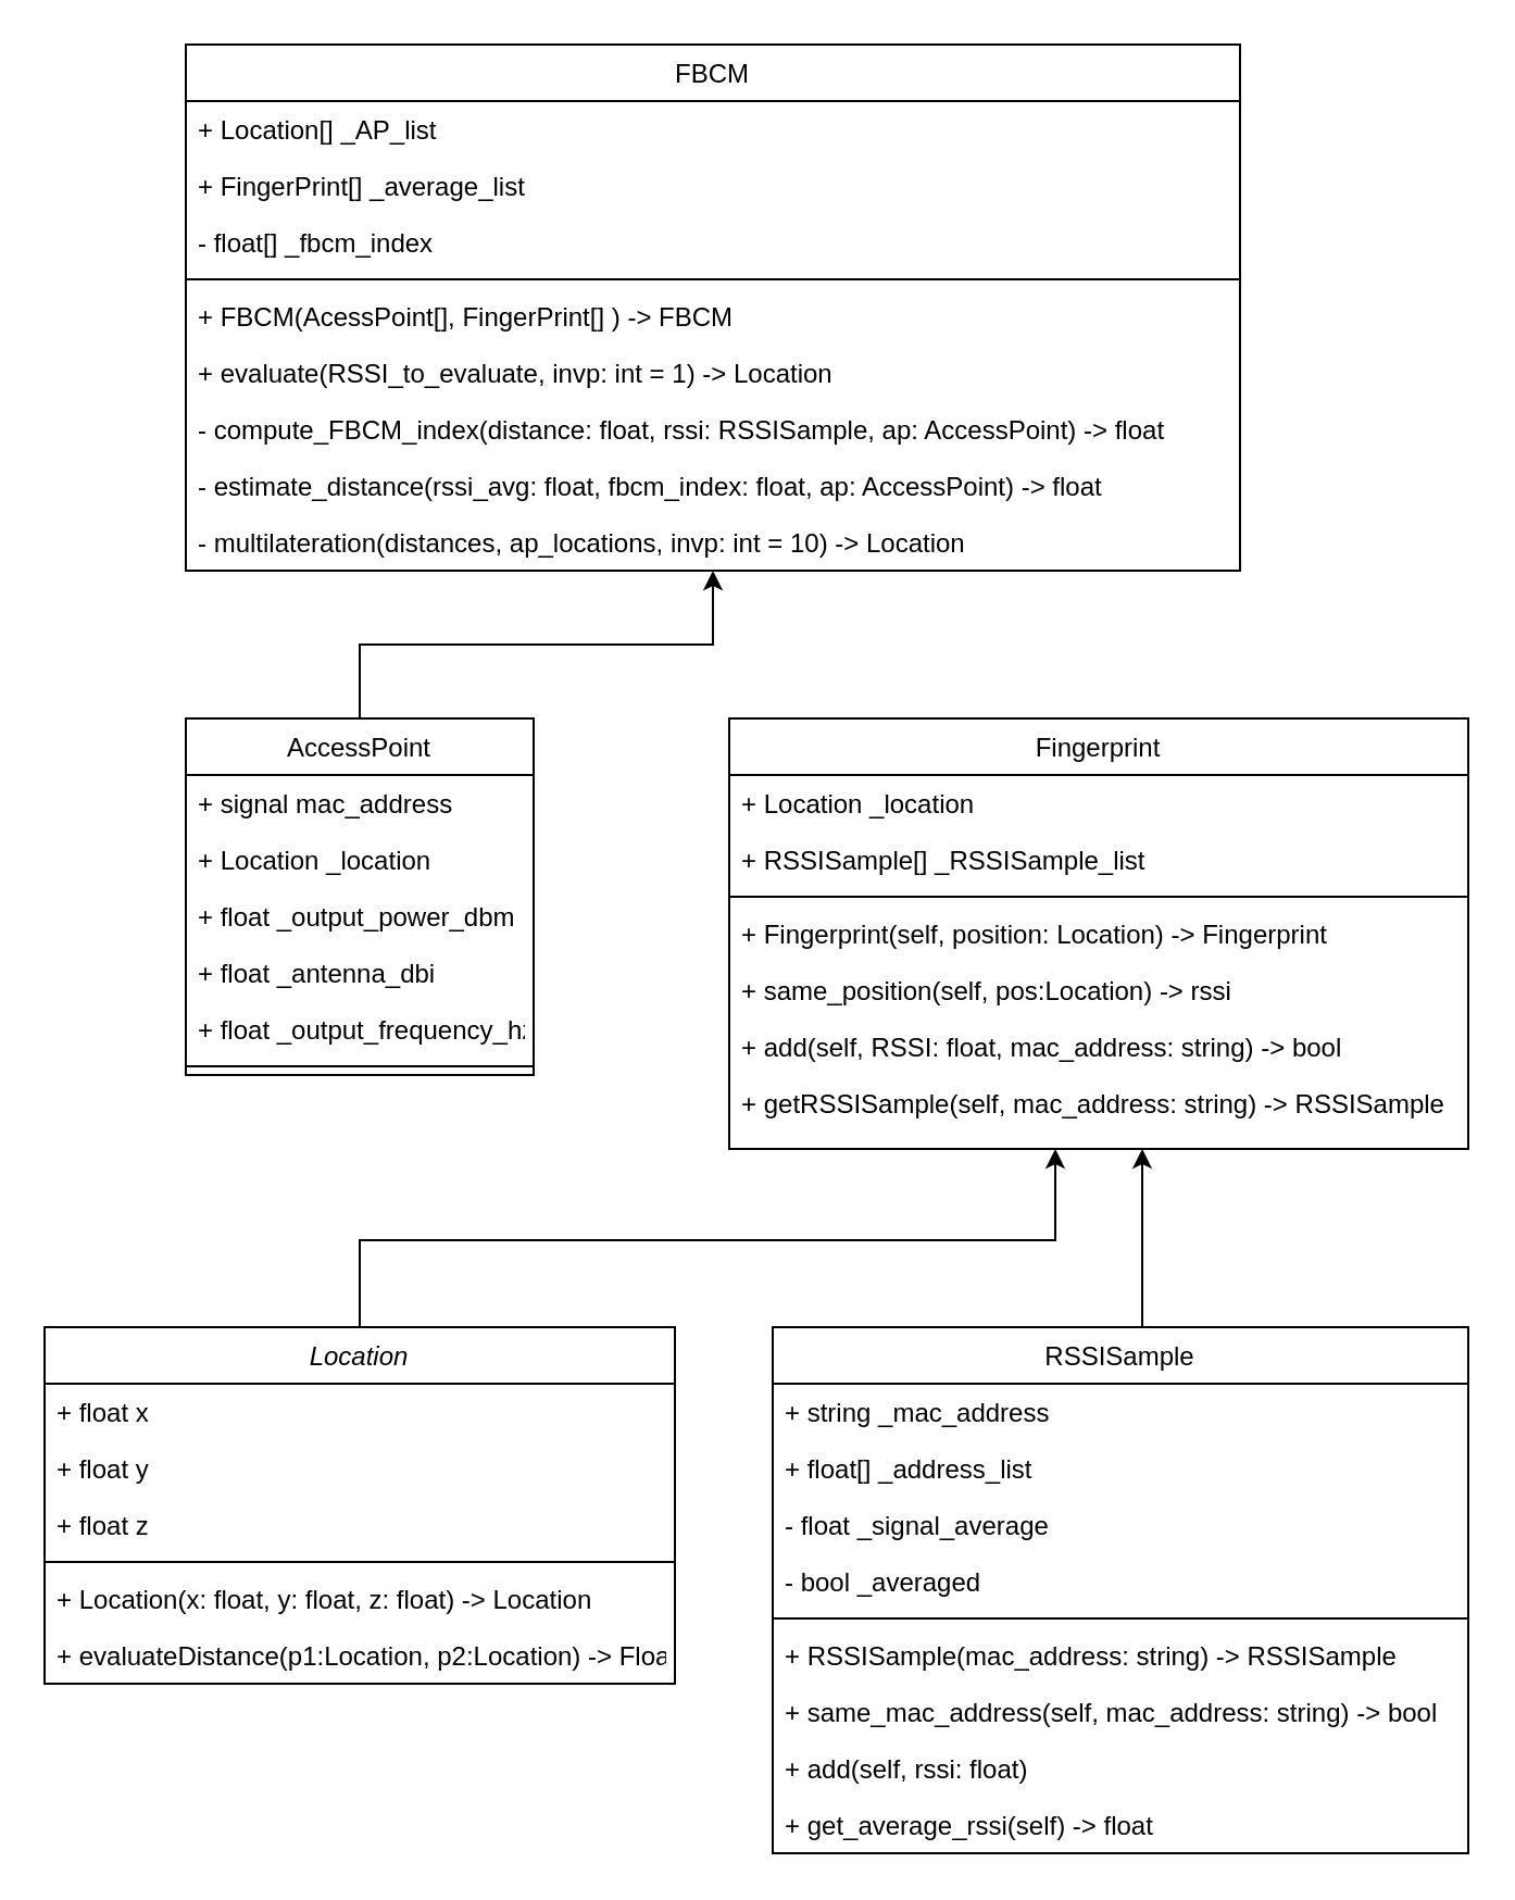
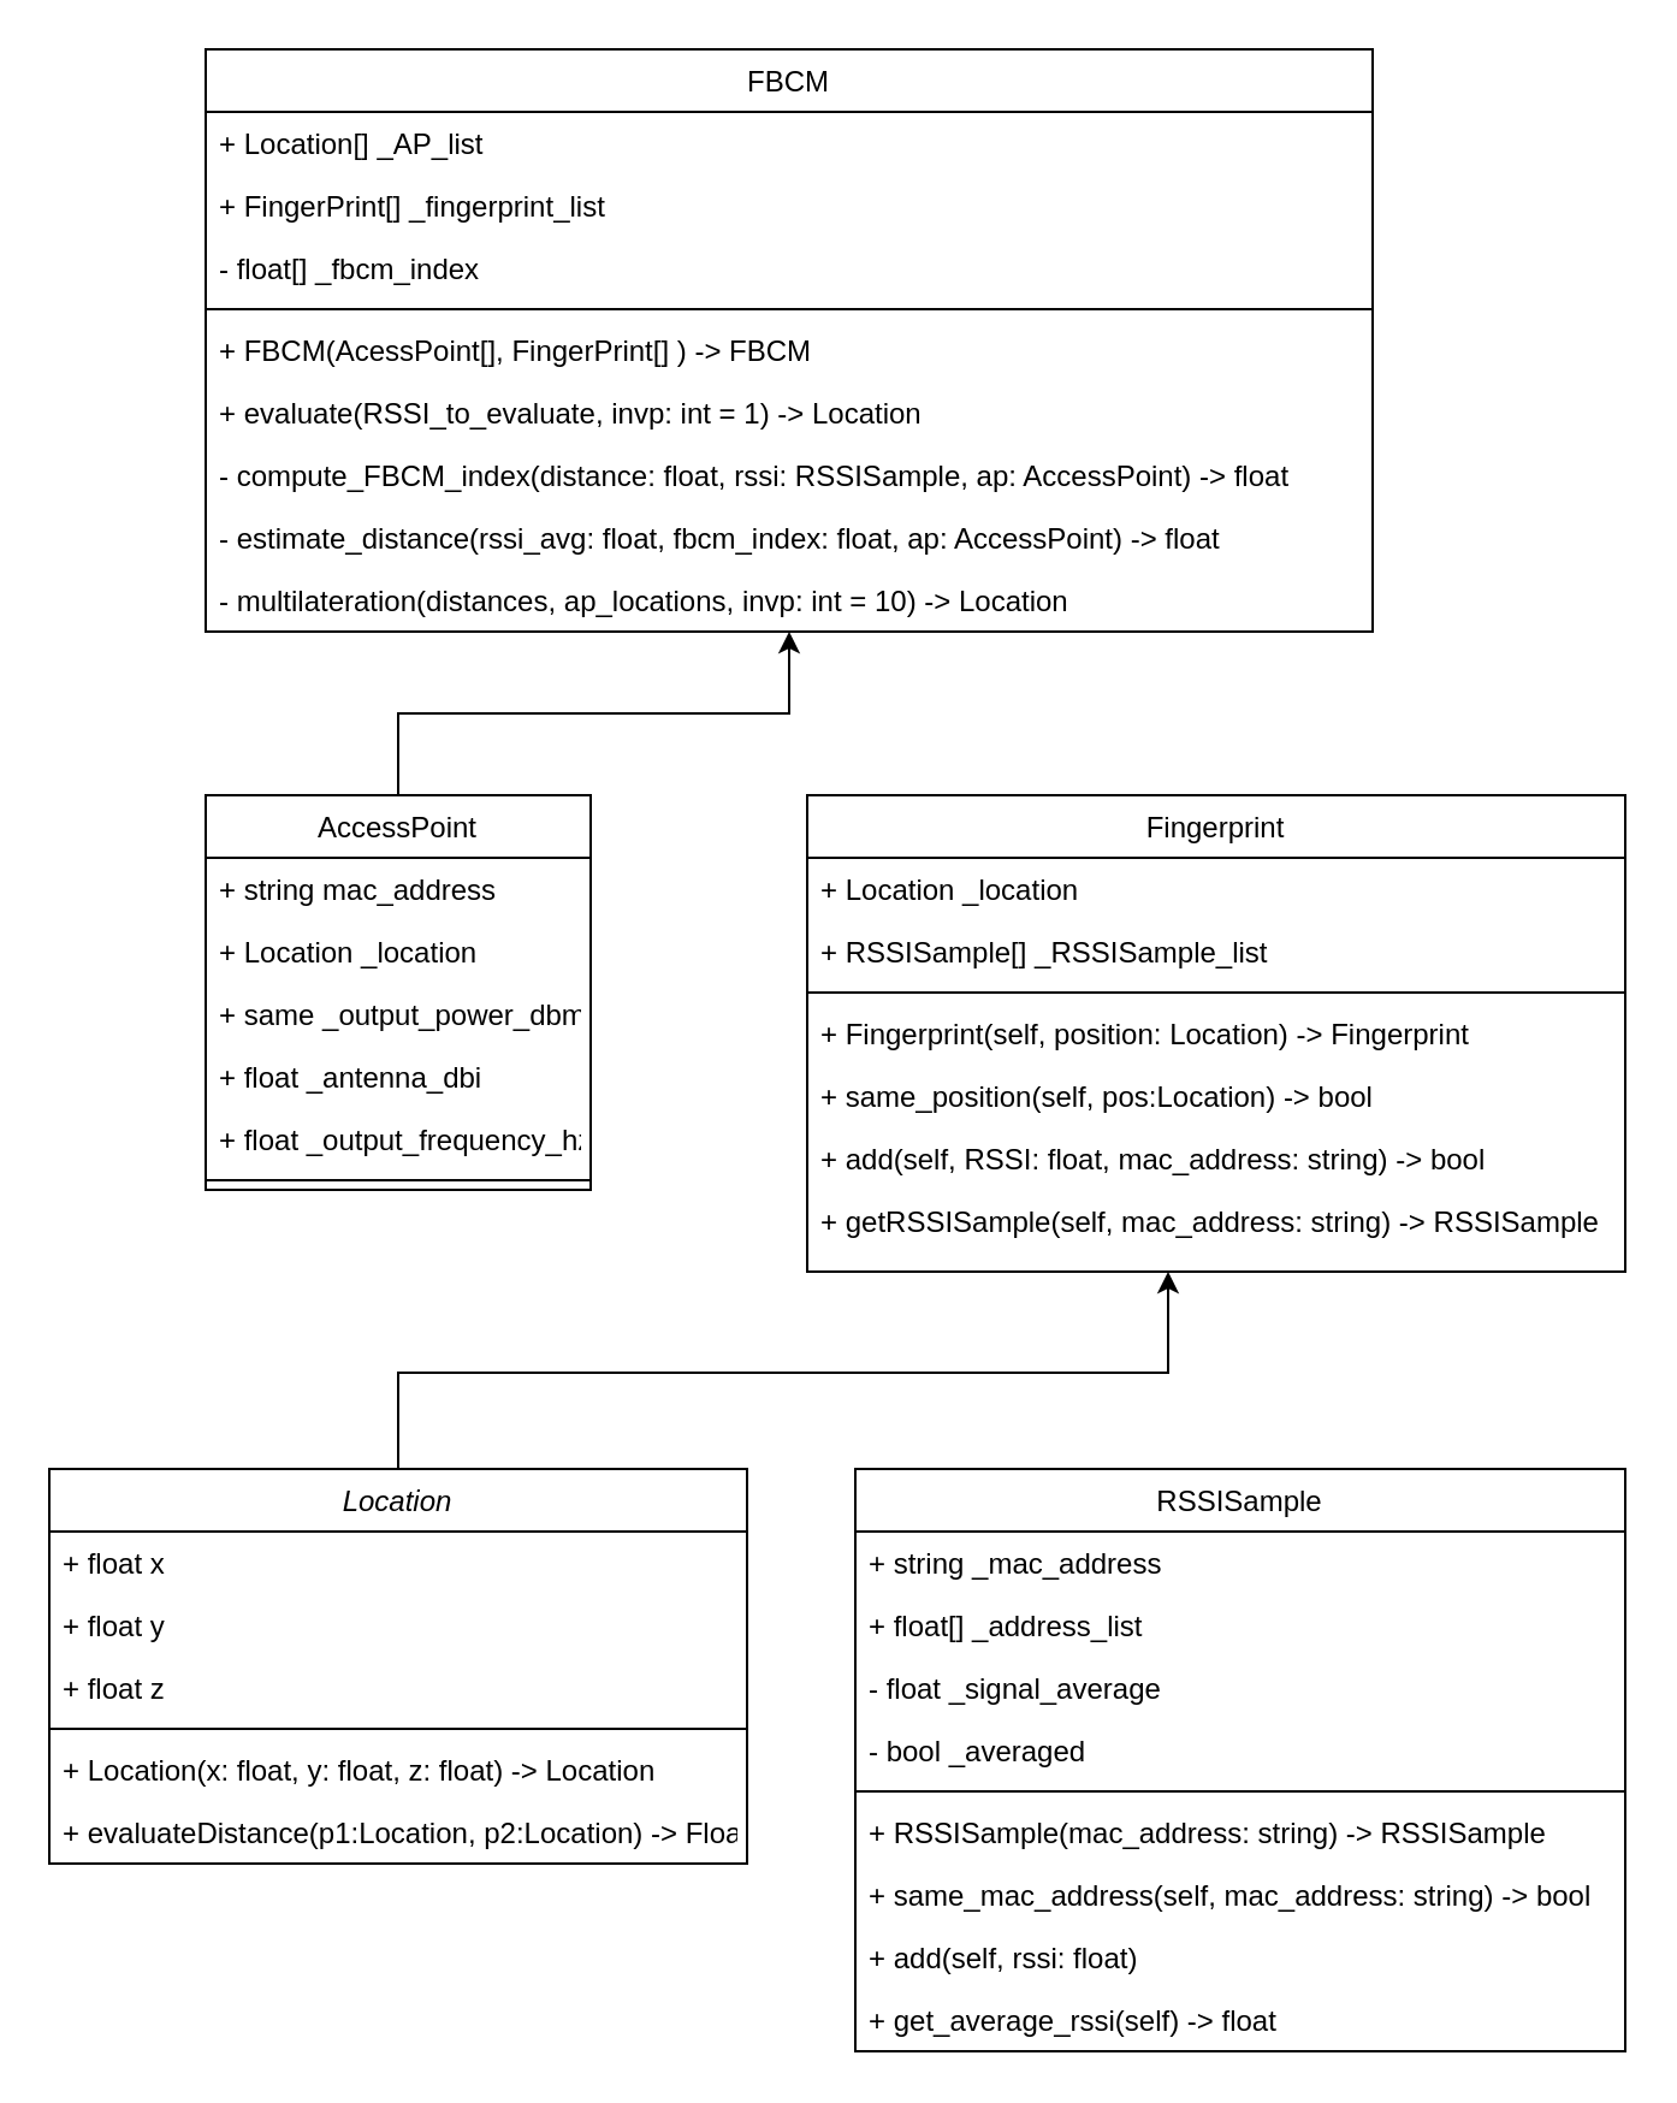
  <mxCell id="0" />
  <mxCell id="1" parent="0" />
  <mxCell id="2" style="edgeStyle=orthogonalEdgeStyle;rounded=0;orthogonalLoop=1;jettySize=auto;html=1;" edge="1" parent="1" source="3" target="39"><mxGeometry relative="1" as="geometry"><Array as="points"><mxPoint x="165" y="570" /><mxPoint x="485" y="570" /></Array></mxGeometry></mxCell>
  <mxCell id="3" value="Location" style="swimlane;fontStyle=2;align=center;verticalAlign=top;childLayout=stackLayout;horizontal=1;startSize=26;horizontalStack=0;resizeParent=1;resizeLast=0;collapsible=1;marginBottom=0;rounded=0;shadow=0;strokeWidth=1;" parent="1" vertex="1"><mxGeometry x="20" y="610" width="290" height="164" as="geometry"><mxRectangle x="230" y="140" width="160" height="26" as="alternateBounds" /></mxGeometry></mxCell>
  <mxCell id="4" value="+ float x" style="text;align=left;verticalAlign=top;spacingLeft=4;spacingRight=4;overflow=hidden;rotatable=0;points=[[0,0.5],[1,0.5]];portConstraint=eastwest;" parent="3" vertex="1"><mxGeometry y="26" width="290" height="26" as="geometry" /></mxCell>
  <mxCell id="5" value="+ float y" style="text;align=left;verticalAlign=top;spacingLeft=4;spacingRight=4;overflow=hidden;rotatable=0;points=[[0,0.5],[1,0.5]];portConstraint=eastwest;rounded=0;shadow=0;html=0;" parent="3" vertex="1"><mxGeometry y="52" width="290" height="26" as="geometry" /></mxCell>
  <mxCell id="6" value="+ float z" style="text;align=left;verticalAlign=top;spacingLeft=4;spacingRight=4;overflow=hidden;rotatable=0;points=[[0,0.5],[1,0.5]];portConstraint=eastwest;rounded=0;shadow=0;html=0;" parent="3" vertex="1"><mxGeometry y="78" width="290" height="26" as="geometry" /></mxCell>
  <mxCell id="7" value="" style="line;html=1;strokeWidth=1;align=left;verticalAlign=middle;spacingTop=-1;spacingLeft=3;spacingRight=3;rotatable=0;labelPosition=right;points=[];portConstraint=eastwest;" parent="3" vertex="1"><mxGeometry y="104" width="290" height="8" as="geometry" /></mxCell>
  <mxCell id="8" value="+ Location(x: float, y: float, z: float) -&gt; Location" style="text;align=left;verticalAlign=top;spacingLeft=4;spacingRight=4;overflow=hidden;rotatable=0;points=[[0,0.5],[1,0.5]];portConstraint=eastwest;" parent="3" vertex="1"><mxGeometry y="112" width="290" height="26" as="geometry" /></mxCell>
  <mxCell id="9" value="+ evaluateDistance(p1:Location, p2:Location) -&gt; Float" style="text;align=left;verticalAlign=top;spacingLeft=4;spacingRight=4;overflow=hidden;rotatable=0;points=[[0,0.5],[1,0.5]];portConstraint=eastwest;" vertex="1" parent="3"><mxGeometry y="138" width="290" height="26" as="geometry" /></mxCell>
  <mxCell id="10" style="edgeStyle=orthogonalEdgeStyle;rounded=0;orthogonalLoop=1;jettySize=auto;html=1;" edge="1" parent="1" source="11" target="29"><mxGeometry relative="1" as="geometry" /></mxCell>
  <mxCell id="11" value="AccessPoint" style="swimlane;fontStyle=0;align=center;verticalAlign=top;childLayout=stackLayout;horizontal=1;startSize=26;horizontalStack=0;resizeParent=1;resizeLast=0;collapsible=1;marginBottom=0;rounded=0;shadow=0;strokeWidth=1;" parent="1" vertex="1"><mxGeometry x="85" y="330" width="160" height="164" as="geometry"><mxRectangle x="130" y="380" width="160" height="26" as="alternateBounds" /></mxGeometry></mxCell>
- <mxCell id="12" value="+ signal mac_address" style="text;align=left;verticalAlign=top;spacingLeft=4;spacingRight=4;overflow=hidden;rotatable=0;points=[[0,0.5],[1,0.5]];portConstraint=eastwest;" parent="11" vertex="1"><mxGeometry y="26" width="160" height="26" as="geometry" /></mxCell>
+ <mxCell id="12" value="+ string mac_address" style="text;align=left;verticalAlign=top;spacingLeft=4;spacingRight=4;overflow=hidden;rotatable=0;points=[[0,0.5],[1,0.5]];portConstraint=eastwest;" parent="11" vertex="1"><mxGeometry y="26" width="160" height="26" as="geometry" /></mxCell>
  <mxCell id="13" value="+ Location _location" style="text;align=left;verticalAlign=top;spacingLeft=4;spacingRight=4;overflow=hidden;rotatable=0;points=[[0,0.5],[1,0.5]];portConstraint=eastwest;rounded=0;shadow=0;html=0;" parent="11" vertex="1"><mxGeometry y="52" width="160" height="26" as="geometry" /></mxCell>
- <mxCell id="14" value="+ float _output_power_dbm" style="text;align=left;verticalAlign=top;spacingLeft=4;spacingRight=4;overflow=hidden;rotatable=0;points=[[0,0.5],[1,0.5]];portConstraint=eastwest;rounded=0;shadow=0;html=0;" vertex="1" parent="11"><mxGeometry y="78" width="160" height="26" as="geometry" /></mxCell>
+ <mxCell id="14" value="+ same _output_power_dbm" style="text;align=left;verticalAlign=top;spacingLeft=4;spacingRight=4;overflow=hidden;rotatable=0;points=[[0,0.5],[1,0.5]];portConstraint=eastwest;rounded=0;shadow=0;html=0;" vertex="1" parent="11"><mxGeometry y="78" width="160" height="26" as="geometry" /></mxCell>
  <mxCell id="15" value="+ float _antenna_dbi" style="text;align=left;verticalAlign=top;spacingLeft=4;spacingRight=4;overflow=hidden;rotatable=0;points=[[0,0.5],[1,0.5]];portConstraint=eastwest;rounded=0;shadow=0;html=0;" vertex="1" parent="11"><mxGeometry y="104" width="160" height="26" as="geometry" /></mxCell>
  <mxCell id="16" value="+ float _output_frequency_hz" style="text;align=left;verticalAlign=top;spacingLeft=4;spacingRight=4;overflow=hidden;rotatable=0;points=[[0,0.5],[1,0.5]];portConstraint=eastwest;rounded=0;shadow=0;html=0;" vertex="1" parent="11"><mxGeometry y="130" width="160" height="26" as="geometry" /></mxCell>
  <mxCell id="17" value="" style="line;html=1;strokeWidth=1;align=left;verticalAlign=middle;spacingTop=-1;spacingLeft=3;spacingRight=3;rotatable=0;labelPosition=right;points=[];portConstraint=eastwest;" parent="11" vertex="1"><mxGeometry y="156" width="160" height="8" as="geometry" /></mxCell>
- <mxCell id="18" style="edgeStyle=orthogonalEdgeStyle;rounded=0;orthogonalLoop=1;jettySize=auto;html=1;" edge="1" parent="1" source="19" target="39"><mxGeometry relative="1" as="geometry"><Array as="points"><mxPoint x="525" y="590" /><mxPoint x="525" y="590" /></Array></mxGeometry></mxCell>
  <mxCell id="19" value="RSSISample" style="swimlane;fontStyle=0;align=center;verticalAlign=top;childLayout=stackLayout;horizontal=1;startSize=26;horizontalStack=0;resizeParent=1;resizeLast=0;collapsible=1;marginBottom=0;rounded=0;shadow=0;strokeWidth=1;" parent="1" vertex="1"><mxGeometry x="355" y="610" width="320" height="242" as="geometry"><mxRectangle x="340" y="380" width="170" height="26" as="alternateBounds" /></mxGeometry></mxCell>
  <mxCell id="20" value="+ string _mac_address" style="text;align=left;verticalAlign=top;spacingLeft=4;spacingRight=4;overflow=hidden;rotatable=0;points=[[0,0.5],[1,0.5]];portConstraint=eastwest;" parent="19" vertex="1"><mxGeometry y="26" width="320" height="26" as="geometry" /></mxCell>
  <mxCell id="21" value="+ float[] _address_list" style="text;align=left;verticalAlign=top;spacingLeft=4;spacingRight=4;overflow=hidden;rotatable=0;points=[[0,0.5],[1,0.5]];portConstraint=eastwest;" vertex="1" parent="19"><mxGeometry y="52" width="320" height="26" as="geometry" /></mxCell>
  <mxCell id="22" value="- float _signal_average" style="text;align=left;verticalAlign=top;spacingLeft=4;spacingRight=4;overflow=hidden;rotatable=0;points=[[0,0.5],[1,0.5]];portConstraint=eastwest;" vertex="1" parent="19"><mxGeometry y="78" width="320" height="26" as="geometry" /></mxCell>
  <mxCell id="23" value="- bool _averaged" style="text;align=left;verticalAlign=top;spacingLeft=4;spacingRight=4;overflow=hidden;rotatable=0;points=[[0,0.5],[1,0.5]];portConstraint=eastwest;" vertex="1" parent="19"><mxGeometry y="104" width="320" height="26" as="geometry" /></mxCell>
  <mxCell id="24" value="" style="line;html=1;strokeWidth=1;align=left;verticalAlign=middle;spacingTop=-1;spacingLeft=3;spacingRight=3;rotatable=0;labelPosition=right;points=[];portConstraint=eastwest;" parent="19" vertex="1"><mxGeometry y="130" width="320" height="8" as="geometry" /></mxCell>
  <mxCell id="25" value="+ RSSISample(mac_address: string) -&gt; RSSISample" style="text;align=left;verticalAlign=top;spacingLeft=4;spacingRight=4;overflow=hidden;rotatable=0;points=[[0,0.5],[1,0.5]];portConstraint=eastwest;" vertex="1" parent="19"><mxGeometry y="138" width="320" height="26" as="geometry" /></mxCell>
  <mxCell id="26" value="+ same_mac_address(self, mac_address: string) -&gt; bool" style="text;align=left;verticalAlign=top;spacingLeft=4;spacingRight=4;overflow=hidden;rotatable=0;points=[[0,0.5],[1,0.5]];portConstraint=eastwest;" vertex="1" parent="19"><mxGeometry y="164" width="320" height="26" as="geometry" /></mxCell>
  <mxCell id="27" value="+ add(self, rssi: float)" style="text;align=left;verticalAlign=top;spacingLeft=4;spacingRight=4;overflow=hidden;rotatable=0;points=[[0,0.5],[1,0.5]];portConstraint=eastwest;" vertex="1" parent="19"><mxGeometry y="190" width="320" height="26" as="geometry" /></mxCell>
  <mxCell id="28" value="+ get_average_rssi(self) -&gt; float" style="text;align=left;verticalAlign=top;spacingLeft=4;spacingRight=4;overflow=hidden;rotatable=0;points=[[0,0.5],[1,0.5]];portConstraint=eastwest;" vertex="1" parent="19"><mxGeometry y="216" width="320" height="26" as="geometry" /></mxCell>
  <mxCell id="29" value="FBCM" style="swimlane;fontStyle=0;align=center;verticalAlign=top;childLayout=stackLayout;horizontal=1;startSize=26;horizontalStack=0;resizeParent=1;resizeLast=0;collapsible=1;marginBottom=0;rounded=0;shadow=0;strokeWidth=1;" vertex="1" parent="1"><mxGeometry x="85" y="20" width="485" height="242" as="geometry"><mxRectangle x="340" y="380" width="170" height="26" as="alternateBounds" /></mxGeometry></mxCell>
  <mxCell id="30" value="+ Location[] _AP_list" style="text;align=left;verticalAlign=top;spacingLeft=4;spacingRight=4;overflow=hidden;rotatable=0;points=[[0,0.5],[1,0.5]];portConstraint=eastwest;" vertex="1" parent="29"><mxGeometry y="26" width="485" height="26" as="geometry" /></mxCell>
- <mxCell id="31" value="+ FingerPrint[] _average_list" style="text;align=left;verticalAlign=top;spacingLeft=4;spacingRight=4;overflow=hidden;rotatable=0;points=[[0,0.5],[1,0.5]];portConstraint=eastwest;" vertex="1" parent="29"><mxGeometry y="52" width="485" height="26" as="geometry" /></mxCell>
+ <mxCell id="31" value="+ FingerPrint[] _fingerprint_list" style="text;align=left;verticalAlign=top;spacingLeft=4;spacingRight=4;overflow=hidden;rotatable=0;points=[[0,0.5],[1,0.5]];portConstraint=eastwest;" vertex="1" parent="29"><mxGeometry y="52" width="485" height="26" as="geometry" /></mxCell>
  <mxCell id="32" value="- float[] _fbcm_index" style="text;align=left;verticalAlign=top;spacingLeft=4;spacingRight=4;overflow=hidden;rotatable=0;points=[[0,0.5],[1,0.5]];portConstraint=eastwest;" vertex="1" parent="29"><mxGeometry y="78" width="485" height="26" as="geometry" /></mxCell>
  <mxCell id="33" value="" style="line;html=1;strokeWidth=1;align=left;verticalAlign=middle;spacingTop=-1;spacingLeft=3;spacingRight=3;rotatable=0;labelPosition=right;points=[];portConstraint=eastwest;" vertex="1" parent="29"><mxGeometry y="104" width="485" height="8" as="geometry" /></mxCell>
  <mxCell id="34" value="+ FBCM(AcessPoint[], FingerPrint[] ) -&gt; FBCM" style="text;align=left;verticalAlign=top;spacingLeft=4;spacingRight=4;overflow=hidden;rotatable=0;points=[[0,0.5],[1,0.5]];portConstraint=eastwest;" vertex="1" parent="29"><mxGeometry y="112" width="485" height="26" as="geometry" /></mxCell>
  <mxCell id="35" value="+ evaluate(RSSI_to_evaluate, invp: int = 1) -&gt; Location" style="text;align=left;verticalAlign=top;spacingLeft=4;spacingRight=4;overflow=hidden;rotatable=0;points=[[0,0.5],[1,0.5]];portConstraint=eastwest;" vertex="1" parent="29"><mxGeometry y="138" width="485" height="26" as="geometry" /></mxCell>
  <mxCell id="36" value="- compute_FBCM_index(distance: float, rssi: RSSISample, ap: AccessPoint) -&gt; float" style="text;align=left;verticalAlign=top;spacingLeft=4;spacingRight=4;overflow=hidden;rotatable=0;points=[[0,0.5],[1,0.5]];portConstraint=eastwest;" vertex="1" parent="29"><mxGeometry y="164" width="485" height="26" as="geometry" /></mxCell>
  <mxCell id="37" value="- estimate_distance(rssi_avg: float, fbcm_index: float, ap: AccessPoint) -&gt; float" style="text;align=left;verticalAlign=top;spacingLeft=4;spacingRight=4;overflow=hidden;rotatable=0;points=[[0,0.5],[1,0.5]];portConstraint=eastwest;" vertex="1" parent="29"><mxGeometry y="190" width="485" height="26" as="geometry" /></mxCell>
  <mxCell id="38" value="- multilateration(distances, ap_locations, invp: int = 10) -&gt; Location" style="text;align=left;verticalAlign=top;spacingLeft=4;spacingRight=4;overflow=hidden;rotatable=0;points=[[0,0.5],[1,0.5]];portConstraint=eastwest;" vertex="1" parent="29"><mxGeometry y="216" width="485" height="26" as="geometry" /></mxCell>
  <mxCell id="39" value="Fingerprint" style="swimlane;fontStyle=0;align=center;verticalAlign=top;childLayout=stackLayout;horizontal=1;startSize=26;horizontalStack=0;resizeParent=1;resizeLast=0;collapsible=1;marginBottom=0;rounded=0;shadow=0;strokeWidth=1;" vertex="1" parent="1"><mxGeometry x="335" y="330" width="340" height="198" as="geometry"><mxRectangle x="340" y="380" width="170" height="26" as="alternateBounds" /></mxGeometry></mxCell>
  <mxCell id="40" value="+ Location _location" style="text;align=left;verticalAlign=top;spacingLeft=4;spacingRight=4;overflow=hidden;rotatable=0;points=[[0,0.5],[1,0.5]];portConstraint=eastwest;" vertex="1" parent="39"><mxGeometry y="26" width="340" height="26" as="geometry" /></mxCell>
  <mxCell id="41" value="+ RSSISample[] _RSSISample_list" style="text;align=left;verticalAlign=top;spacingLeft=4;spacingRight=4;overflow=hidden;rotatable=0;points=[[0,0.5],[1,0.5]];portConstraint=eastwest;" vertex="1" parent="39"><mxGeometry y="52" width="340" height="26" as="geometry" /></mxCell>
  <mxCell id="42" value="" style="line;html=1;strokeWidth=1;align=left;verticalAlign=middle;spacingTop=-1;spacingLeft=3;spacingRight=3;rotatable=0;labelPosition=right;points=[];portConstraint=eastwest;" vertex="1" parent="39"><mxGeometry y="78" width="340" height="8" as="geometry" /></mxCell>
  <mxCell id="43" value="+ Fingerprint(self, position: Location) -&gt; Fingerprint" style="text;align=left;verticalAlign=top;spacingLeft=4;spacingRight=4;overflow=hidden;rotatable=0;points=[[0,0.5],[1,0.5]];portConstraint=eastwest;" vertex="1" parent="39"><mxGeometry y="86" width="340" height="26" as="geometry" /></mxCell>
- <mxCell id="44" value="+ same_position(self, pos:Location) -&gt; rssi" style="text;align=left;verticalAlign=top;spacingLeft=4;spacingRight=4;overflow=hidden;rotatable=0;points=[[0,0.5],[1,0.5]];portConstraint=eastwest;" vertex="1" parent="39"><mxGeometry y="112" width="340" height="26" as="geometry" /></mxCell>
+ <mxCell id="44" value="+ same_position(self, pos:Location) -&gt; bool" style="text;align=left;verticalAlign=top;spacingLeft=4;spacingRight=4;overflow=hidden;rotatable=0;points=[[0,0.5],[1,0.5]];portConstraint=eastwest;" vertex="1" parent="39"><mxGeometry y="112" width="340" height="26" as="geometry" /></mxCell>
  <mxCell id="45" value="+ add(self, RSSI: float, mac_address: string) -&gt; bool" style="text;align=left;verticalAlign=top;spacingLeft=4;spacingRight=4;overflow=hidden;rotatable=0;points=[[0,0.5],[1,0.5]];portConstraint=eastwest;" vertex="1" parent="39"><mxGeometry y="138" width="340" height="26" as="geometry" /></mxCell>
  <mxCell id="46" value="+ getRSSISample(self, mac_address: string) -&gt; RSSISample" style="text;align=left;verticalAlign=top;spacingLeft=4;spacingRight=4;overflow=hidden;rotatable=0;points=[[0,0.5],[1,0.5]];portConstraint=eastwest;" vertex="1" parent="39"><mxGeometry y="164" width="340" height="26" as="geometry" /></mxCell>
